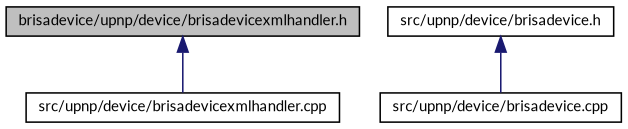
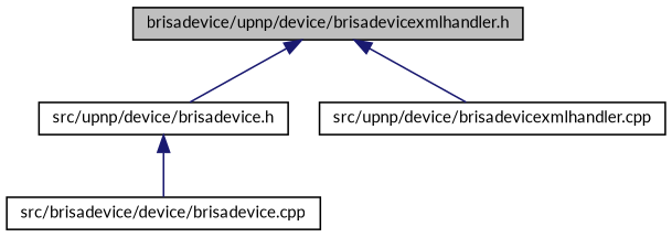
  digraph {
    fontname=Lato
    node [color=black fontname=Lato fontsize=10 shape=record]
    edge [color=midnightblue dir=back fontname=Lato fontsize=10 labelfontname=FreeSans labelfontsize=10 style=solid]
    n1 [fillcolor=grey75 fontcolor=black height=0.2 label="brisadevice/upnp/device/brisadevicexmlhandler.h" style=filled width=0.4]
    n2 [height=0.2 label="src/upnp/device/brisadevice.h" width=0.4]
    n3 [height=0.2 label="src/upnp/device/brisadevicexmlhandler.cpp" width=0.4]
-   n4 [height=0.2 label="src/upnp/device/brisadevice.cpp" width=0.4]
+   n4 [height=0.2 label="src/brisadevice/device/brisadevice.cpp" width=0.4]
+   n1 -> n2
    n1 -> n3
    n2 -> n4
  }
